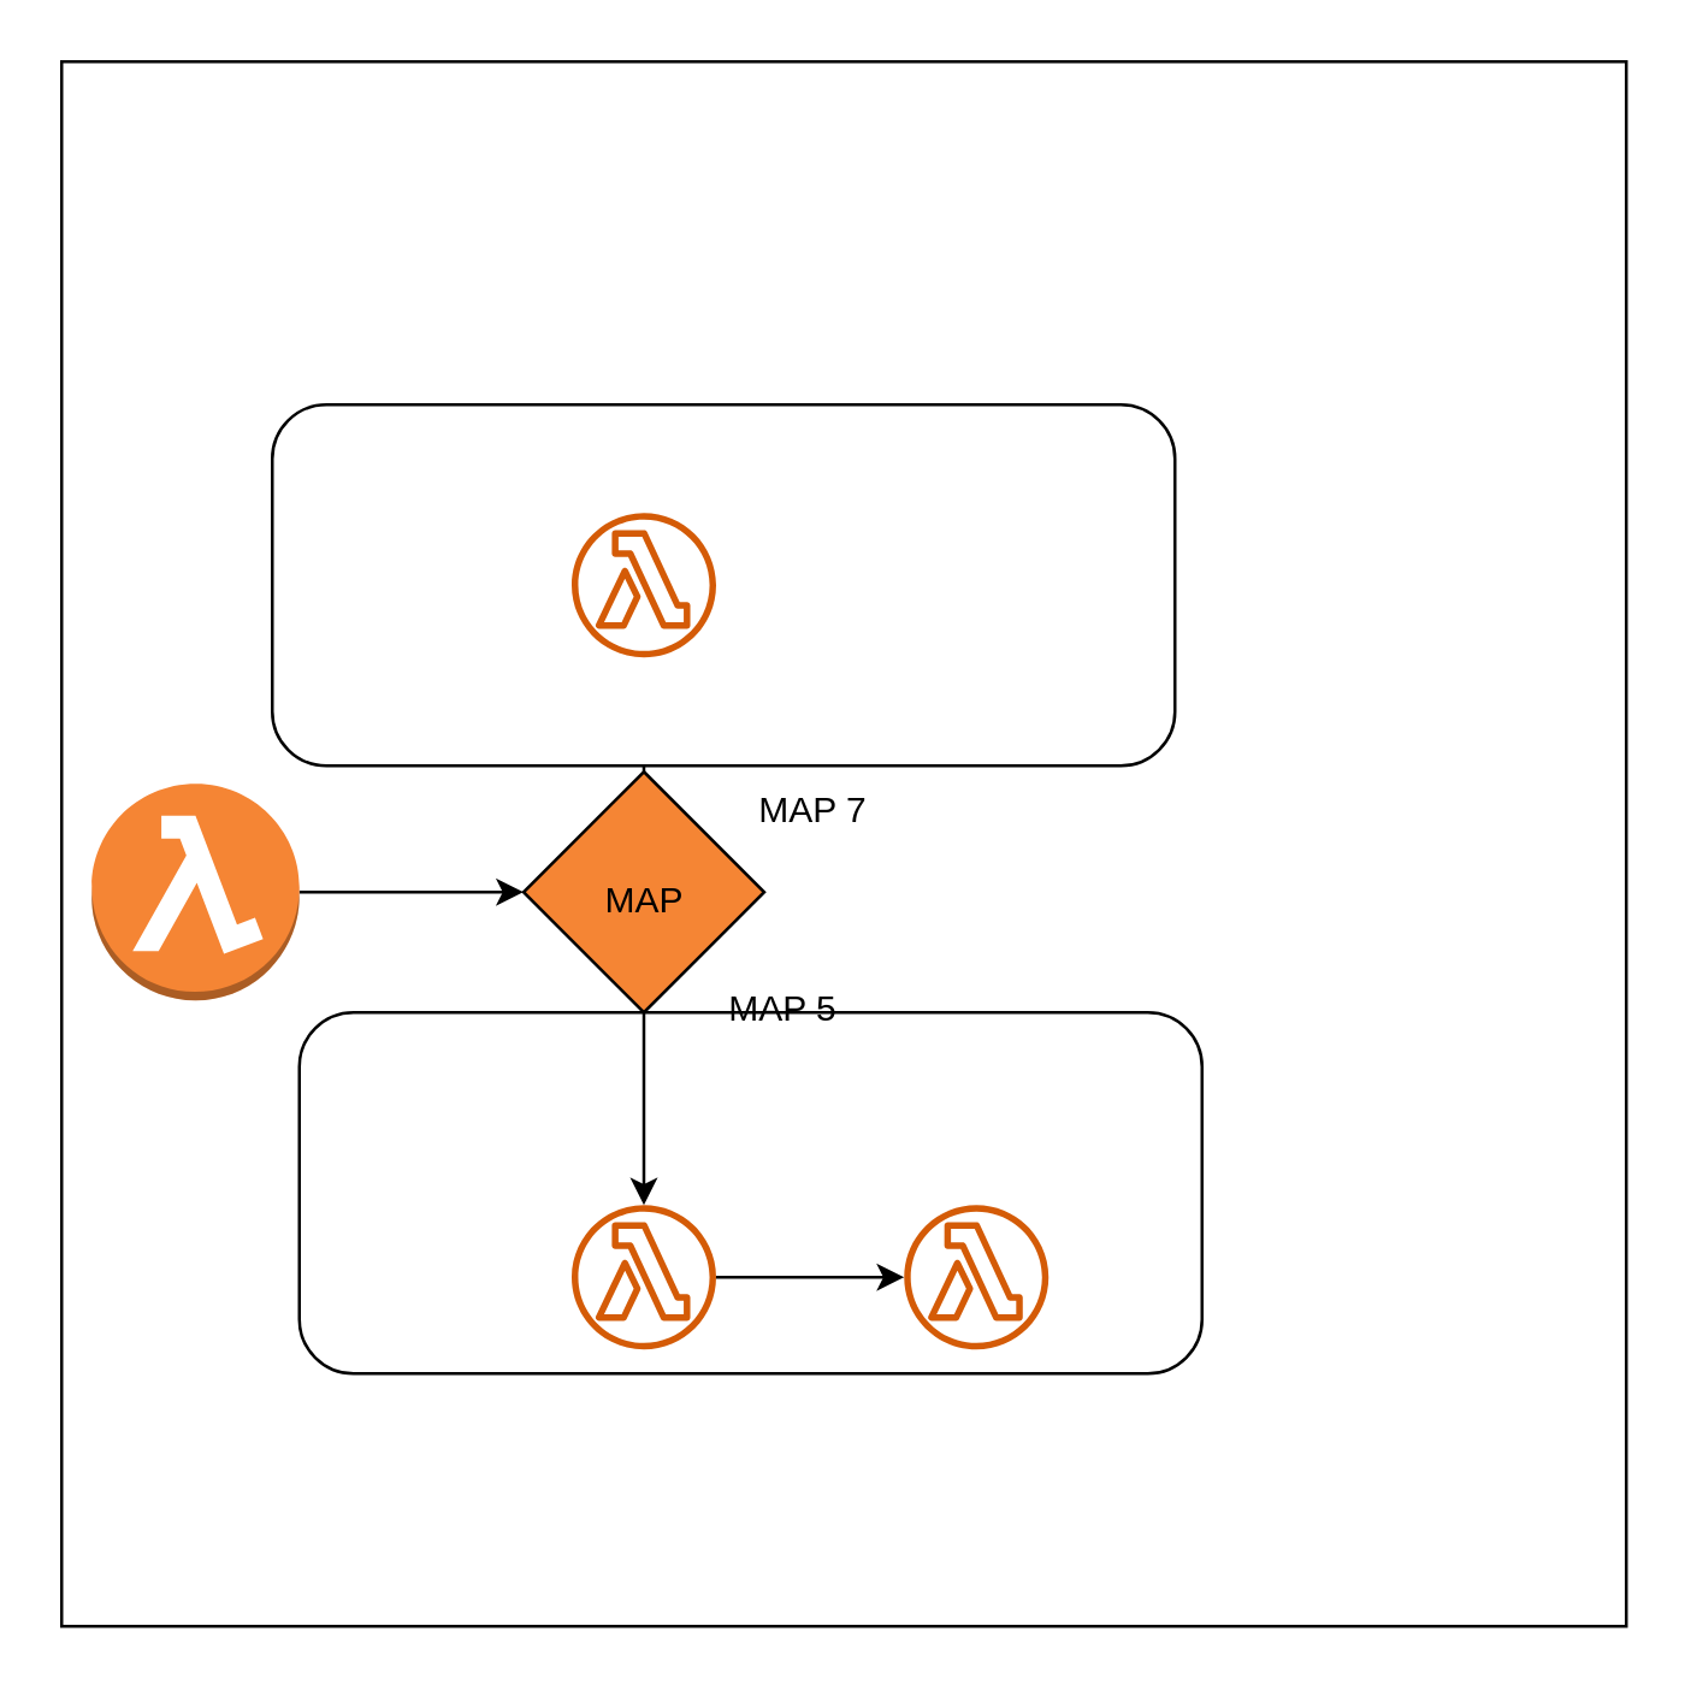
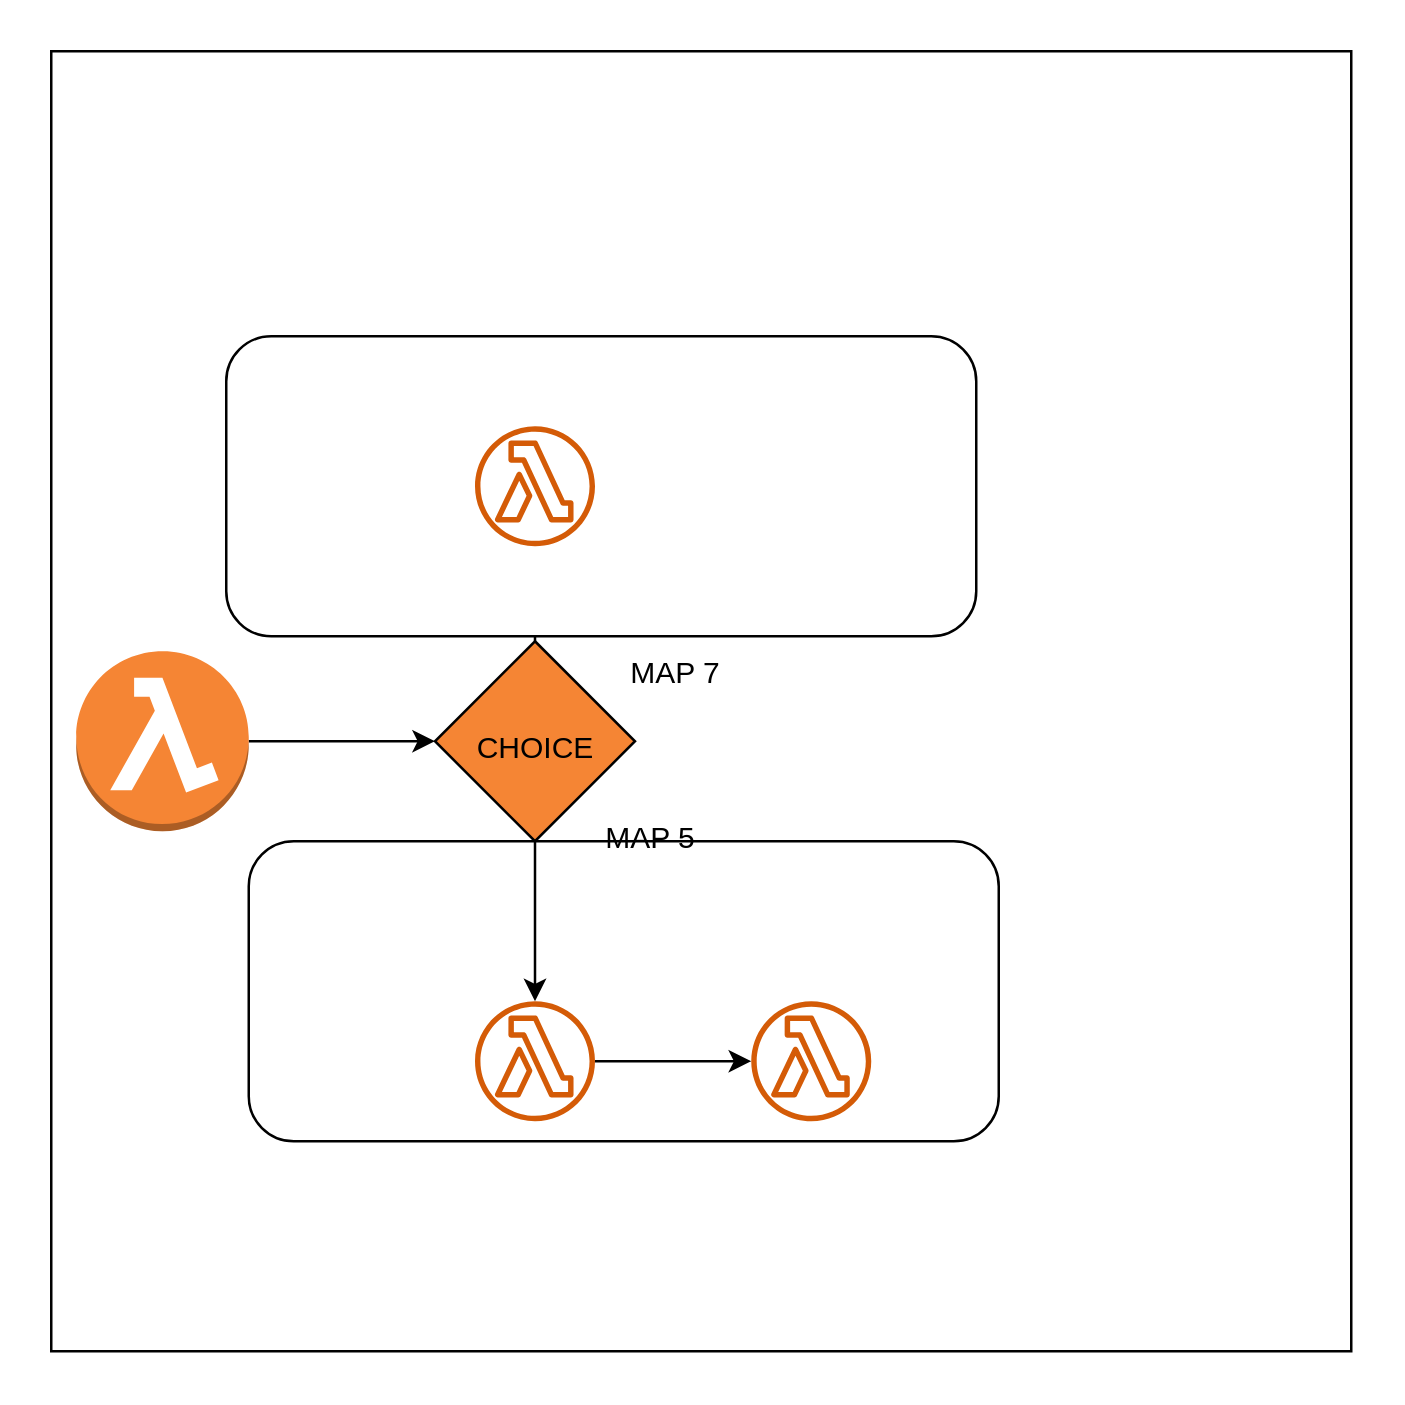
  <mxCell id="0" />
  <mxCell id="1" parent="0" />
  <mxCell id="2" value="" style="whiteSpace=wrap;html=1;aspect=fixed;" vertex="1" parent="1"><mxGeometry x="20" y="20" width="520" height="520" as="geometry" /></mxCell>
  <mxCell id="3" value="" style="edgeStyle=orthogonalEdgeStyle;rounded=0;orthogonalLoop=1;jettySize=auto;html=1;" edge="1" parent="1" source="4" target="8"><mxGeometry relative="1" as="geometry" /></mxCell>
  <mxCell id="4" value="" style="outlineConnect=0;dashed=0;verticalLabelPosition=bottom;verticalAlign=top;align=center;html=1;shape=mxgraph.aws3.lambda_function;fillColor=#F58534;gradientColor=none;" vertex="1" parent="1"><mxGeometry x="30" y="260" width="69" height="72" as="geometry" /></mxCell>
  <mxCell id="5" value="" style="edgeStyle=orthogonalEdgeStyle;rounded=0;orthogonalLoop=1;jettySize=auto;html=1;" edge="1" parent="1" source="8" target="13"><mxGeometry relative="1" as="geometry" /></mxCell>
  <mxCell id="6" value="" style="rounded=1;whiteSpace=wrap;html=1;" vertex="1" parent="1"><mxGeometry x="99" y="336" width="300" height="120" as="geometry" /></mxCell>
  <mxCell id="7" value="" style="edgeStyle=orthogonalEdgeStyle;rounded=0;orthogonalLoop=1;jettySize=auto;html=1;" edge="1" parent="1" source="8" target="12"><mxGeometry relative="1" as="geometry" /></mxCell>
- <mxCell id="8" value="&lt;br&gt;&lt;br&gt;MAP" style="rhombus;whiteSpace=wrap;html=1;verticalAlign=top;fillColor=#F58534;dashed=0;gradientColor=none;" vertex="1" parent="1"><mxGeometry x="173.5" y="256" width="80" height="80" as="geometry" /></mxCell>
+ <mxCell id="8" value="&lt;br&gt;&lt;br&gt;CHOICE" style="rhombus;whiteSpace=wrap;html=1;verticalAlign=top;fillColor=#F58534;dashed=0;gradientColor=none;" vertex="1" parent="1"><mxGeometry x="173.5" y="256" width="80" height="80" as="geometry" /></mxCell>
  <mxCell id="9" value="Batch Executions" style="text;html=1;align=center;verticalAlign=middle;resizable=0;points=[];autosize=1;strokeColor=none;fillColor=none;" vertex="1" parent="1"><mxGeometry x="220" y="226" width="120" height="30" as="geometry" /></mxCell>
  <mxCell id="10" value="" style="rounded=1;whiteSpace=wrap;html=1;" vertex="1" parent="1"><mxGeometry x="90" y="134" width="300" height="120" as="geometry" /></mxCell>
  <mxCell id="11" value="" style="edgeStyle=orthogonalEdgeStyle;rounded=0;orthogonalLoop=1;jettySize=auto;html=1;" edge="1" parent="1" source="12" target="15"><mxGeometry relative="1" as="geometry" /></mxCell>
  <mxCell id="12" value="" style="sketch=0;outlineConnect=0;fontColor=#232F3E;gradientColor=none;fillColor=#D45B07;strokeColor=none;dashed=0;verticalLabelPosition=bottom;verticalAlign=top;align=center;html=1;fontSize=12;fontStyle=0;aspect=fixed;pointerEvents=1;shape=mxgraph.aws4.lambda_function;" vertex="1" parent="1"><mxGeometry x="189.5" y="400" width="48" height="48" as="geometry" /></mxCell>
  <mxCell id="13" value="" style="sketch=0;outlineConnect=0;fontColor=#232F3E;gradientColor=none;fillColor=#D45B07;strokeColor=none;dashed=0;verticalLabelPosition=bottom;verticalAlign=top;align=center;html=1;fontSize=12;fontStyle=0;aspect=fixed;pointerEvents=1;shape=mxgraph.aws4.lambda_function;" vertex="1" parent="1"><mxGeometry x="189.5" y="170" width="48" height="48" as="geometry" /></mxCell>
  <mxCell id="14" value="MAP 5" style="text;html=1;strokeColor=none;fillColor=none;align=center;verticalAlign=middle;whiteSpace=wrap;rounded=0;" vertex="1" parent="1"><mxGeometry x="230" y="320" width="60" height="30" as="geometry" /></mxCell>
  <mxCell id="15" value="" style="sketch=0;outlineConnect=0;fontColor=#232F3E;gradientColor=none;fillColor=#D45B07;strokeColor=none;dashed=0;verticalLabelPosition=bottom;verticalAlign=top;align=center;html=1;fontSize=12;fontStyle=0;aspect=fixed;pointerEvents=1;shape=mxgraph.aws4.lambda_function;" vertex="1" parent="1"><mxGeometry x="300" y="400" width="48" height="48" as="geometry" /></mxCell>
  <mxCell id="16" value="MAP 7" style="text;html=1;strokeColor=none;fillColor=none;align=center;verticalAlign=middle;whiteSpace=wrap;rounded=0;" vertex="1" parent="1"><mxGeometry x="240" y="254" width="60" height="30" as="geometry" /></mxCell>
